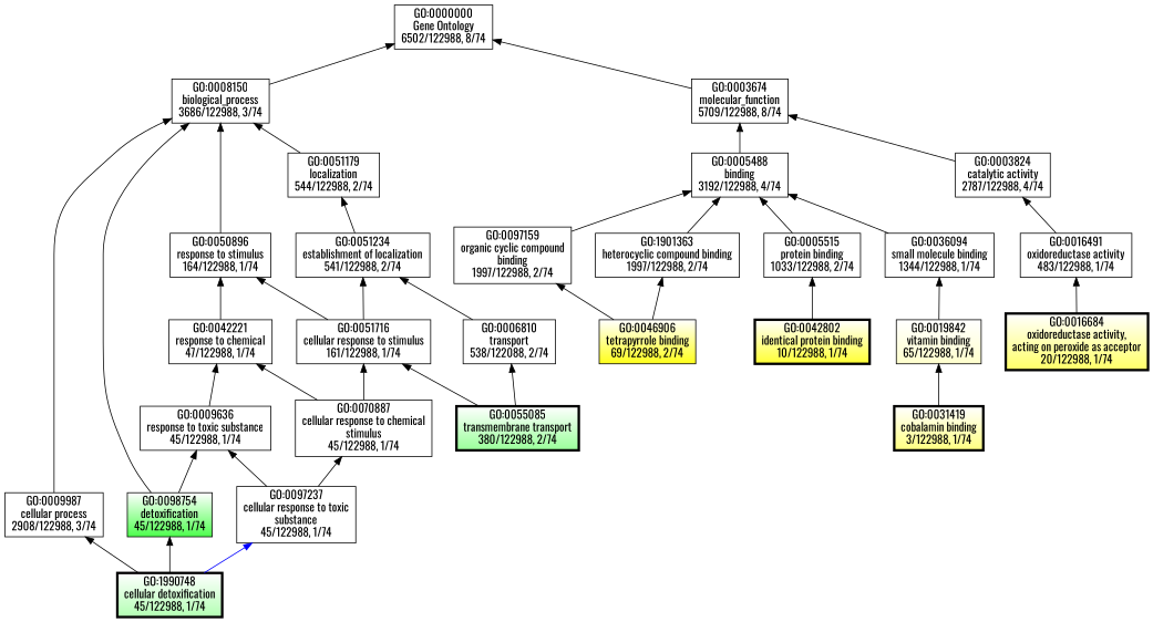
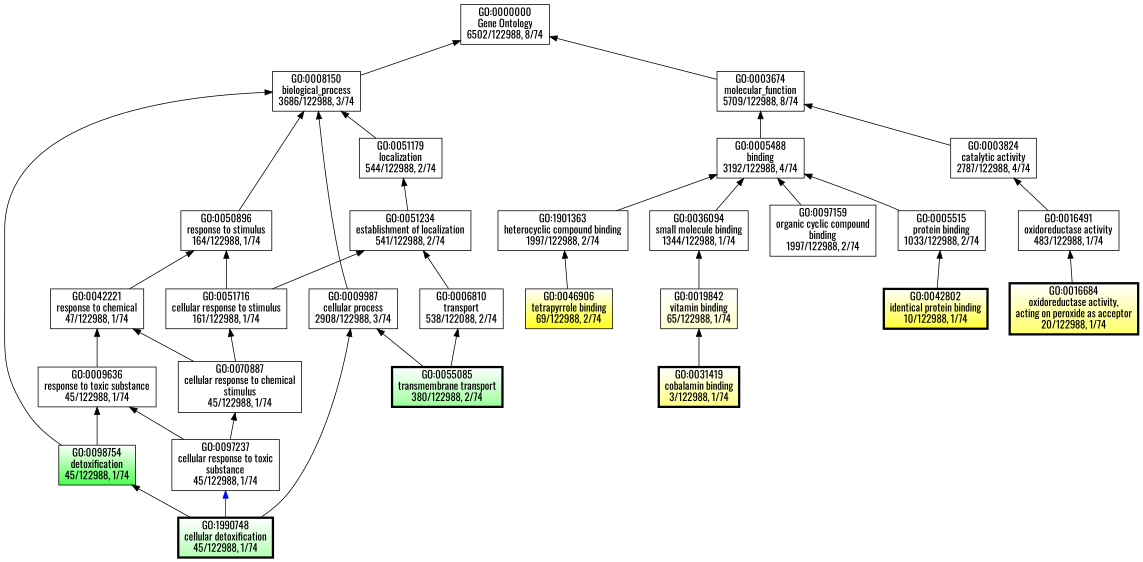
  digraph {
    fontname=Oswald
    nodesep=0.4
    node [fontname=Oswald shape=box]
    edge [color=black dir=back fontname=Oswald]
    n1 [label="GO:0000000\nGene Ontology\n6502/122988, 8/74"]
    n2 [label="GO:0008150\nbiological_process\n3686/122988, 3/74"]
    n3 [label="GO:0003674\nmolecular_function\n5709/122988, 8/74"]
    n4 [label="GO:0009987\ncellular process\n2908/122988, 3/74"]
    n5 [fillcolor="white:0.333333,0.700000,1.000000" gradientangle=270 label="GO:0098754\ndetoxification\n45/122988, 1/74" style=filled]
    n6 [label="GO:0050896\nresponse to stimulus\n164/122988, 1/74"]
    n7 [label="GO:0051179\nlocalization\n544/122988, 2/74"]
    n8 [label="GO:0005488\nbinding\n3192/122988, 4/74"]
    n9 [label="GO:0003824\ncatalytic activity\n2787/122988, 4/74"]
    n10 [fillcolor="white:0.333333,0.300000,1.000000" gradientangle=270 label="GO:1990748\ncellular detoxification\n45/122988, 1/74" style="filled,setlinewidth(3)"]
    n11 [fillcolor="white:0.166667,0.200000,1.000000" gradientangle=270 label="GO:0019842\nvitamin binding\n65/122988, 1/74" style=filled]
    n12 [fillcolor="white:0.166667,0.500000,1.000000" gradientangle=270 label="GO:0031419\ncobalamin binding\n3/122988, 1/74" style="filled,setlinewidth(3)"]
    n13 [fillcolor="white:0.333333,0.400000,1.000000" gradientangle=270 label="GO:0055085\ntransmembrane transport\n380/122988, 2/74" style="filled,setlinewidth(3)"]
    n14 [label="GO:0051716\ncellular response to stimulus\n161/122988, 1/74"]
    n15 [label="GO:0070887\ncellular response to chemical\nstimulus\n45/122988, 1/74"]
    n16 [label="GO:0097237\ncellular response to toxic\nsubstance\n45/122988, 1/74"]
    n17 [label="GO:0097159\norganic cyclic compound\nbinding\n1997/122988, 2/74"]
    n18 [fillcolor="white:0.166667,0.900000,1.000000" gradientangle=270 label="GO:0046906\ntetrapyrrole binding\n69/122988, 2/74" style=filled]
    n19 [label="GO:0005515\nprotein binding\n1033/122988, 2/74"]
    n20 [fillcolor="white:0.166667,0.800000,1.000000" gradientangle=270 label="GO:0042802\nidentical protein binding\n10/122988, 1/74" style="filled,setlinewidth(3)"]
    n21 [label="GO:0042221\nresponse to chemical\n47/122988, 1/74"]
    n22 [label="GO:0009636\nresponse to toxic substance\n45/122988, 1/74"]
    n23 [label="GO:0051234\nestablishment of localization\n541/122988, 2/74"]
    n24 [label="GO:1901363\nheterocyclic compound binding\n1997/122988, 2/74"]
    n25 [label="GO:0036094\nsmall molecule binding\n1344/122988, 1/74"]
    n26 [label="GO:0016491\noxidoreductase activity\n483/122988, 1/74"]
    n27 [label="GO:0006810\ntransport\n538/122088, 2/74"]
    n28 [fillcolor="white:0.166667,0.600000,1.000000" gradientangle=270 label="GO:0016684\noxidoreductase activity,\nacting on peroxide as acceptor\n20/122988, 1/74" style="filled,setlinewidth(3)"]
    n1 -> n2
    n1 -> n3
    n2 -> n4
    n2 -> n5
    n2 -> n6
    n2 -> n7
    n3 -> n8
    n3 -> n9
    n4 -> n10
-   n14 -> n13
+   n4 -> n13
    n5 -> n10
    n6 -> n14
    n6 -> n21
    n7 -> n23
    n8 -> n17
    n8 -> n19
    n8 -> n24
    n8 -> n25
    n9 -> n26
    n11 -> n12
    n14 -> n15
    n15 -> n16
    n16 -> n10 [color=blue]
-   n17 -> n18
    n19 -> n20
    n21 -> n15
    n21 -> n22
    n22 -> n5
    n22 -> n16
    n23 -> n14
    n23 -> n27
    n24 -> n18
    n25 -> n11
    n26 -> n28
    n27 -> n13
  }
